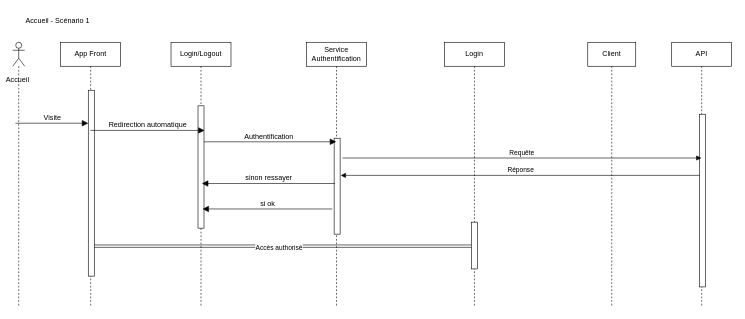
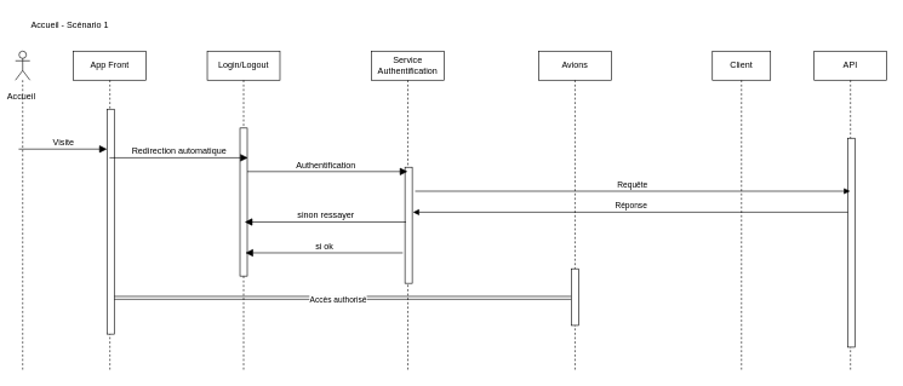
  <mxCell id="0" />
  <mxCell id="1" parent="0" />
  <mxCell id="2" value="&lt;div style=&quot;text-align: start;&quot;&gt;&lt;br&gt;&lt;/div&gt;" style="html=1;verticalAlign=bottom;endArrow=block;curved=0;rounded=0;fontSize=12;exitX=1.4;exitY=0.558;exitDx=0;exitDy=0;exitPerimeter=0;shape=link;" parent="1" edge="1" target="18"><mxGeometry width="80" relative="1" as="geometry"><mxPoint x="150" y="410" as="sourcePoint" /><mxPoint x="864.5" y="410.06" as="targetPoint" /></mxGeometry></mxCell>
  <mxCell id="3" value="Accès authorisé" style="edgeLabel;html=1;align=center;verticalAlign=middle;resizable=0;points=[];" parent="2" vertex="1" connectable="0"><mxGeometry x="-0.013" y="-2" relative="1" as="geometry"><mxPoint as="offset" /></mxGeometry></mxCell>
  <mxCell id="4" value="App Front" style="shape=umlLifeline;perimeter=lifelinePerimeter;whiteSpace=wrap;html=1;container=1;dropTarget=0;collapsible=0;recursiveResize=0;outlineConnect=0;portConstraint=eastwest;newEdgeStyle={&quot;curved&quot;:0,&quot;rounded&quot;:0};" parent="1" vertex="1"><mxGeometry x="100" y="70" width="100" height="440" as="geometry" /></mxCell>
  <mxCell id="5" value="" style="html=1;points=[[0,0,0,0,5],[0,1,0,0,-5],[1,0,0,0,5],[1,1,0,0,-5]];perimeter=orthogonalPerimeter;outlineConnect=0;targetShapes=umlLifeline;portConstraint=eastwest;newEdgeStyle={&quot;curved&quot;:0,&quot;rounded&quot;:0};" parent="4" vertex="1"><mxGeometry x="46" y="80" width="10" height="310" as="geometry" /></mxCell>
  <mxCell id="6" value="Service Authentification" style="shape=umlLifeline;perimeter=lifelinePerimeter;whiteSpace=wrap;html=1;container=1;dropTarget=0;collapsible=0;recursiveResize=0;outlineConnect=0;portConstraint=eastwest;newEdgeStyle={&quot;curved&quot;:0,&quot;rounded&quot;:0};" parent="1" vertex="1"><mxGeometry x="510" y="70" width="100" height="440" as="geometry" /></mxCell>
  <mxCell id="7" value="" style="html=1;points=[[0,0,0,0,5],[0,1,0,0,-5],[1,0,0,0,5],[1,1,0,0,-5]];perimeter=orthogonalPerimeter;outlineConnect=0;targetShapes=umlLifeline;portConstraint=eastwest;newEdgeStyle={&quot;curved&quot;:0,&quot;rounded&quot;:0};" parent="6" vertex="1"><mxGeometry x="46" y="160" width="10" height="160" as="geometry" /></mxCell>
  <mxCell id="8" value="Visite" style="html=1;verticalAlign=bottom;endArrow=block;curved=0;rounded=0;fontSize=12;startSize=8;endSize=8;" parent="1" target="5" edge="1"><mxGeometry width="80" relative="1" as="geometry"><mxPoint x="24.5" y="205" as="sourcePoint" /><mxPoint x="404.5" y="205" as="targetPoint" /></mxGeometry></mxCell>
  <mxCell id="9" value="Authentification" style="html=1;verticalAlign=bottom;endArrow=block;curved=0;rounded=0;fontSize=12;startSize=8;endSize=8;" parent="1" edge="1"><mxGeometry width="80" relative="1" as="geometry"><mxPoint x="333.5" y="236" as="sourcePoint" /><mxPoint x="559.5" y="236" as="targetPoint" /></mxGeometry></mxCell>
  <mxCell id="10" value="Login/Logout" style="shape=umlLifeline;perimeter=lifelinePerimeter;whiteSpace=wrap;html=1;container=1;dropTarget=0;collapsible=0;recursiveResize=0;outlineConnect=0;portConstraint=eastwest;newEdgeStyle={&quot;curved&quot;:0,&quot;rounded&quot;:0};" parent="1" vertex="1"><mxGeometry x="284" y="70" width="100" height="440" as="geometry" /></mxCell>
  <mxCell id="11" value="" style="html=1;points=[[0,0,0,0,5],[0,1,0,0,-5],[1,0,0,0,5],[1,1,0,0,-5]];perimeter=orthogonalPerimeter;outlineConnect=0;targetShapes=umlLifeline;portConstraint=eastwest;newEdgeStyle={&quot;curved&quot;:0,&quot;rounded&quot;:0};" parent="10" vertex="1"><mxGeometry x="45" y="106" width="10" height="204" as="geometry" /></mxCell>
  <mxCell id="12" value="si ok" style="html=1;verticalAlign=bottom;endArrow=block;curved=0;rounded=0;fontSize=12;startSize=8;endSize=8;" parent="1" edge="1"><mxGeometry width="80" relative="1" as="geometry"><mxPoint x="553" y="348" as="sourcePoint" /><mxPoint x="336.5" y="348" as="targetPoint" /></mxGeometry></mxCell>
  <mxCell id="13" value="Client" style="shape=umlLifeline;perimeter=lifelinePerimeter;whiteSpace=wrap;html=1;container=1;dropTarget=0;collapsible=0;recursiveResize=0;outlineConnect=0;portConstraint=eastwest;newEdgeStyle={&quot;curved&quot;:0,&quot;rounded&quot;:0};" parent="1" vertex="1"><mxGeometry x="979" y="70" width="80" height="440" as="geometry" /></mxCell>
  <mxCell id="14" value="API" style="shape=umlLifeline;perimeter=lifelinePerimeter;whiteSpace=wrap;html=1;container=1;dropTarget=0;collapsible=0;recursiveResize=0;outlineConnect=0;portConstraint=eastwest;newEdgeStyle={&quot;curved&quot;:0,&quot;rounded&quot;:0};" parent="1" vertex="1"><mxGeometry x="1119" y="70" width="100" height="440" as="geometry" /></mxCell>
  <mxCell id="15" value="" style="html=1;points=[[0,0,0,0,5],[0,1,0,0,-5],[1,0,0,0,5],[1,1,0,0,-5]];perimeter=orthogonalPerimeter;outlineConnect=0;targetShapes=umlLifeline;portConstraint=eastwest;newEdgeStyle={&quot;curved&quot;:0,&quot;rounded&quot;:0};" parent="14" vertex="1"><mxGeometry x="46" y="120" width="10" height="288" as="geometry" /></mxCell>
  <mxCell id="16" value="&lt;div&gt;&lt;br&gt;&lt;/div&gt;&lt;div&gt;&lt;br&gt;&lt;/div&gt;&lt;div&gt;&lt;br&gt;&lt;/div&gt;&lt;div&gt;&lt;br&gt;&lt;/div&gt;&lt;div&gt;&lt;br&gt;&lt;/div&gt;&lt;div&gt;&lt;br&gt;&lt;/div&gt;&lt;div&gt;Accueil&amp;nbsp;&lt;/div&gt;" style="shape=umlLifeline;perimeter=lifelinePerimeter;whiteSpace=wrap;html=1;container=1;dropTarget=0;collapsible=0;recursiveResize=0;outlineConnect=0;portConstraint=eastwest;newEdgeStyle={&quot;curved&quot;:0,&quot;rounded&quot;:0};participant=umlActor;" parent="1" vertex="1"><mxGeometry x="20" y="70" width="20" height="440" as="geometry" /></mxCell>
- <mxCell id="17" value="&lt;div&gt;Login&lt;/div&gt;" style="shape=umlLifeline;perimeter=lifelinePerimeter;whiteSpace=wrap;html=1;container=1;dropTarget=0;collapsible=0;recursiveResize=0;outlineConnect=0;portConstraint=eastwest;newEdgeStyle={&quot;curved&quot;:0,&quot;rounded&quot;:0};" parent="1" vertex="1"><mxGeometry x="740" y="70" width="100" height="440" as="geometry" /></mxCell>
+ <mxCell id="17" value="&lt;div&gt;Avions&lt;/div&gt;" style="shape=umlLifeline;perimeter=lifelinePerimeter;whiteSpace=wrap;html=1;container=1;dropTarget=0;collapsible=0;recursiveResize=0;outlineConnect=0;portConstraint=eastwest;newEdgeStyle={&quot;curved&quot;:0,&quot;rounded&quot;:0};" parent="1" vertex="1"><mxGeometry x="740" y="70" width="100" height="440" as="geometry" /></mxCell>
  <mxCell id="18" value="" style="html=1;points=[[0,0,0,0,5],[0,1,0,0,-5],[1,0,0,0,5],[1,1,0,0,-5]];perimeter=orthogonalPerimeter;outlineConnect=0;targetShapes=umlLifeline;portConstraint=eastwest;newEdgeStyle={&quot;curved&quot;:0,&quot;rounded&quot;:0};" parent="17" vertex="1"><mxGeometry x="45" y="300" width="10" height="78" as="geometry" /></mxCell>
  <mxCell id="19" value="Redirection automatique" style="html=1;verticalAlign=bottom;endArrow=block;curved=0;rounded=0;fontSize=12;startSize=8;endSize=8;" parent="1" edge="1"><mxGeometry width="80" relative="1" as="geometry"><mxPoint x="149.5" y="217" as="sourcePoint" /><mxPoint x="340" y="217" as="targetPoint" /></mxGeometry></mxCell>
  <mxCell id="20" value="sinon ressayer" style="html=1;verticalAlign=bottom;endArrow=block;curved=0;rounded=0;fontSize=12;startSize=8;endSize=8;" parent="1" edge="1"><mxGeometry width="80" relative="1" as="geometry"><mxPoint x="557.5" y="305.5" as="sourcePoint" /><mxPoint x="335.5" y="305.5" as="targetPoint" /></mxGeometry></mxCell>
  <mxCell id="21" value="Requête" style="html=1;verticalAlign=bottom;endArrow=block;curved=0;rounded=0;" parent="1" edge="1"><mxGeometry width="80" relative="1" as="geometry"><mxPoint x="570" y="263" as="sourcePoint" /><mxPoint x="1168.5" y="263" as="targetPoint" /></mxGeometry></mxCell>
  <mxCell id="22" value="Réponse" style="html=1;verticalAlign=bottom;endArrow=block;curved=0;rounded=0;" parent="1" edge="1"><mxGeometry width="80" relative="1" as="geometry"><mxPoint x="1165.5" y="292" as="sourcePoint" /><mxPoint x="567" y="292" as="targetPoint" /></mxGeometry></mxCell>
  <mxCell id="23" value="Accueil - Scénario 1" style="text;html=1;align=center;verticalAlign=middle;whiteSpace=wrap;rounded=0;" vertex="1" parent="1"><mxGeometry x="25" y="20" width="140" height="30" as="geometry" /></mxCell>
